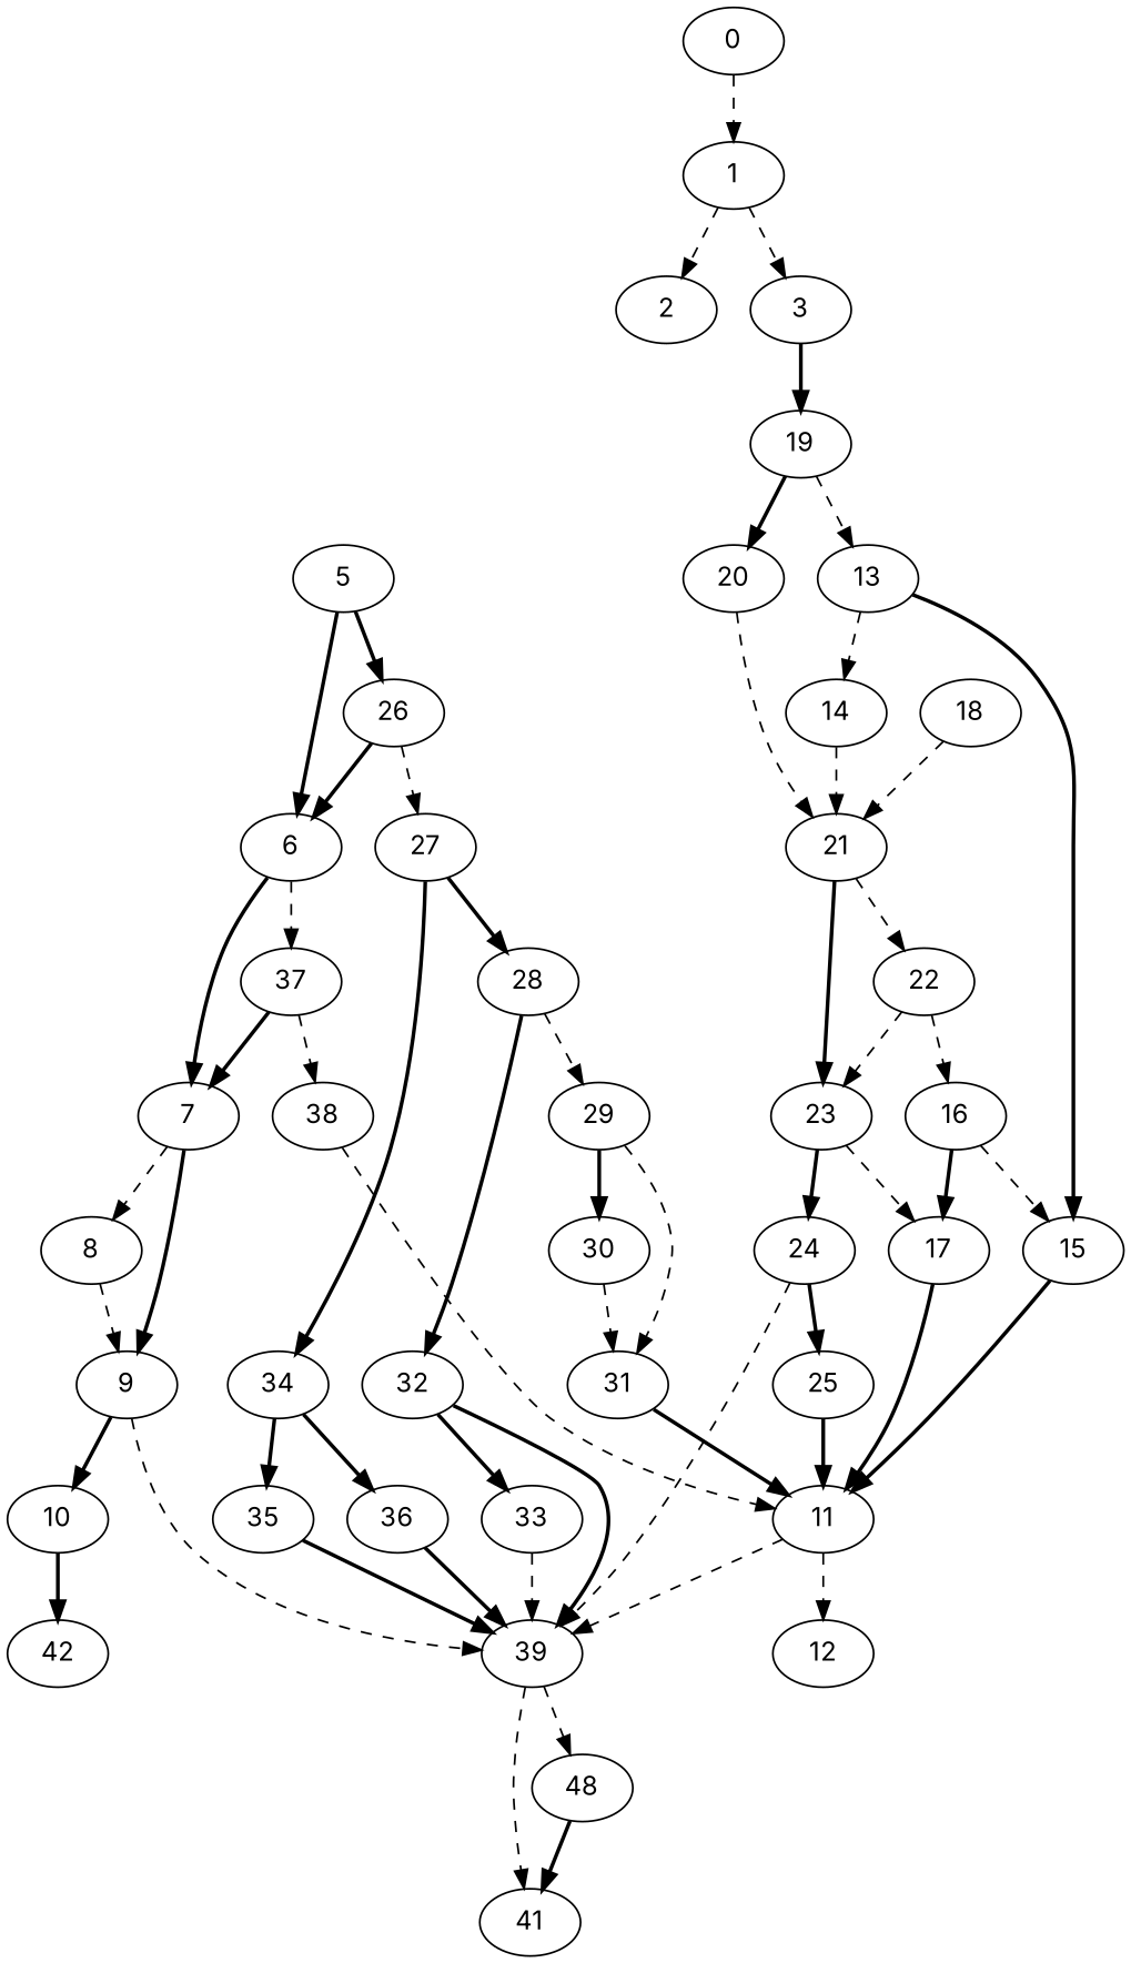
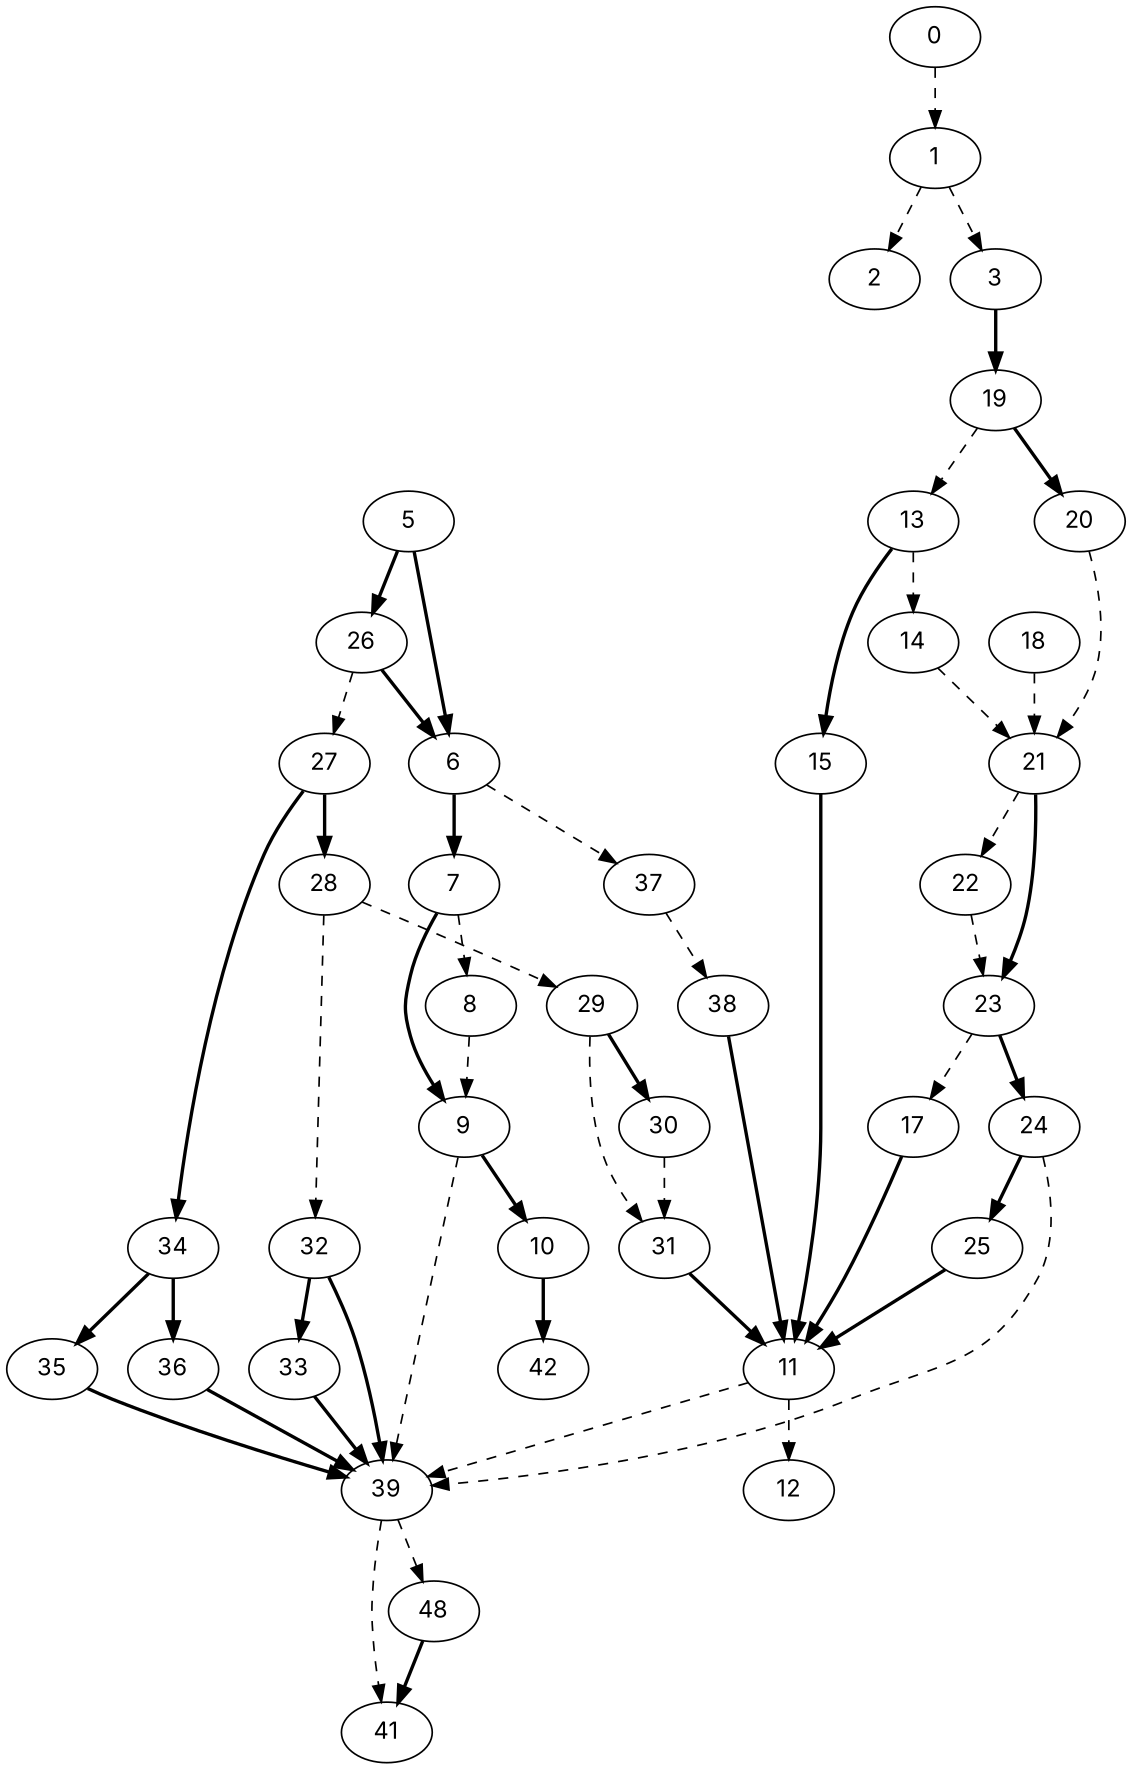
  digraph {
    fontname=Inter
    node [fontname=Inter]
    edge [fontname=Inter style=bold]
    0
    1
    2
    3
    19
    13
    20
    5
    6
    26
    18
    21
    7
    37
    27
    8
    9
    38
    10
    39
    42
    n22 [label=48]
    41
    11
    12
    14
    15
    22
    23
-   16
    17
    24
    25
    28
    34
    29
    32
    35
    36
    30
    31
    33
    0 -> 1 [style=dashed]
    1 -> 2 [style=dashed]
    1 -> 3 [style=dashed]
    3 -> 19
    19 -> 13 [style=dashed]
    19 -> 20
    13 -> 14 [style=dashed]
    13 -> 15
    20 -> 21 [style=dashed]
    5 -> 6
    5 -> 26
    6 -> 7
    6 -> 37 [style=dashed]
    26 -> 6
    26 -> 27 [style=dashed]
    18 -> 21 [style=dashed]
    21 -> 22 [style=dashed]
    21 -> 23
    7 -> 8 [style=dashed]
    7 -> 9
-   37 -> 7
    37 -> 38 [style=dashed]
    27 -> 28
    27 -> 34
    8 -> 9 [style=dashed]
    9 -> 10
    9 -> 39 [style=dashed]
-   38 -> 11 [style=dashed]
+   38 -> 11
    10 -> 42
    39 -> n22 [style=dashed]
    39 -> 41 [style=dashed]
    n22 -> 41
    11 -> 39 [style=dashed]
    11 -> 12 [style=dashed]
    14 -> 21 [style=dashed]
    15 -> 11
    22 -> 23 [style=dashed]
-   22 -> 16 [style=dashed]
    23 -> 17 [style=dashed]
    23 -> 24
-   16 -> 15 [style=dashed]
-   16 -> 17
    17 -> 11
    24 -> 39 [style=dashed]
    24 -> 25
    25 -> 11
    28 -> 29 [style=dashed]
-   28 -> 32
+   28 -> 32 [style=dashed]
    34 -> 35
    34 -> 36
    29 -> 30
    29 -> 31 [style=dashed]
    32 -> 39
    32 -> 33
    35 -> 39
    36 -> 39
    30 -> 31 [style=dashed]
    31 -> 11
-   33 -> 39 [style=dashed]
+   33 -> 39
  }
